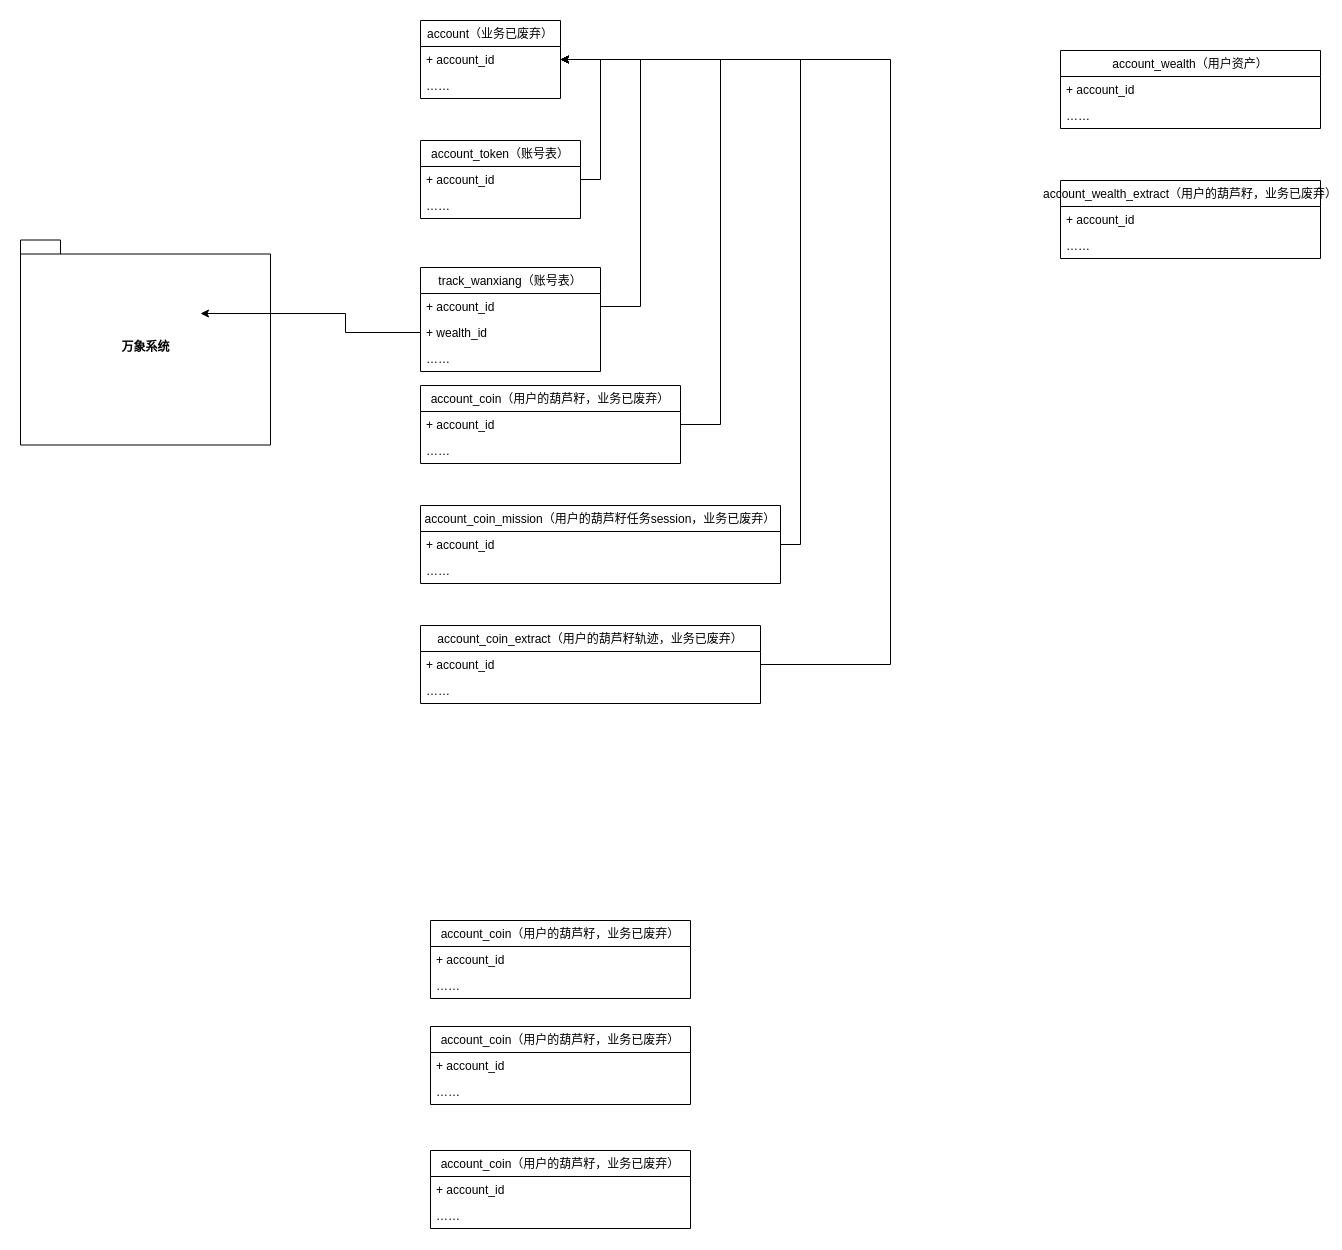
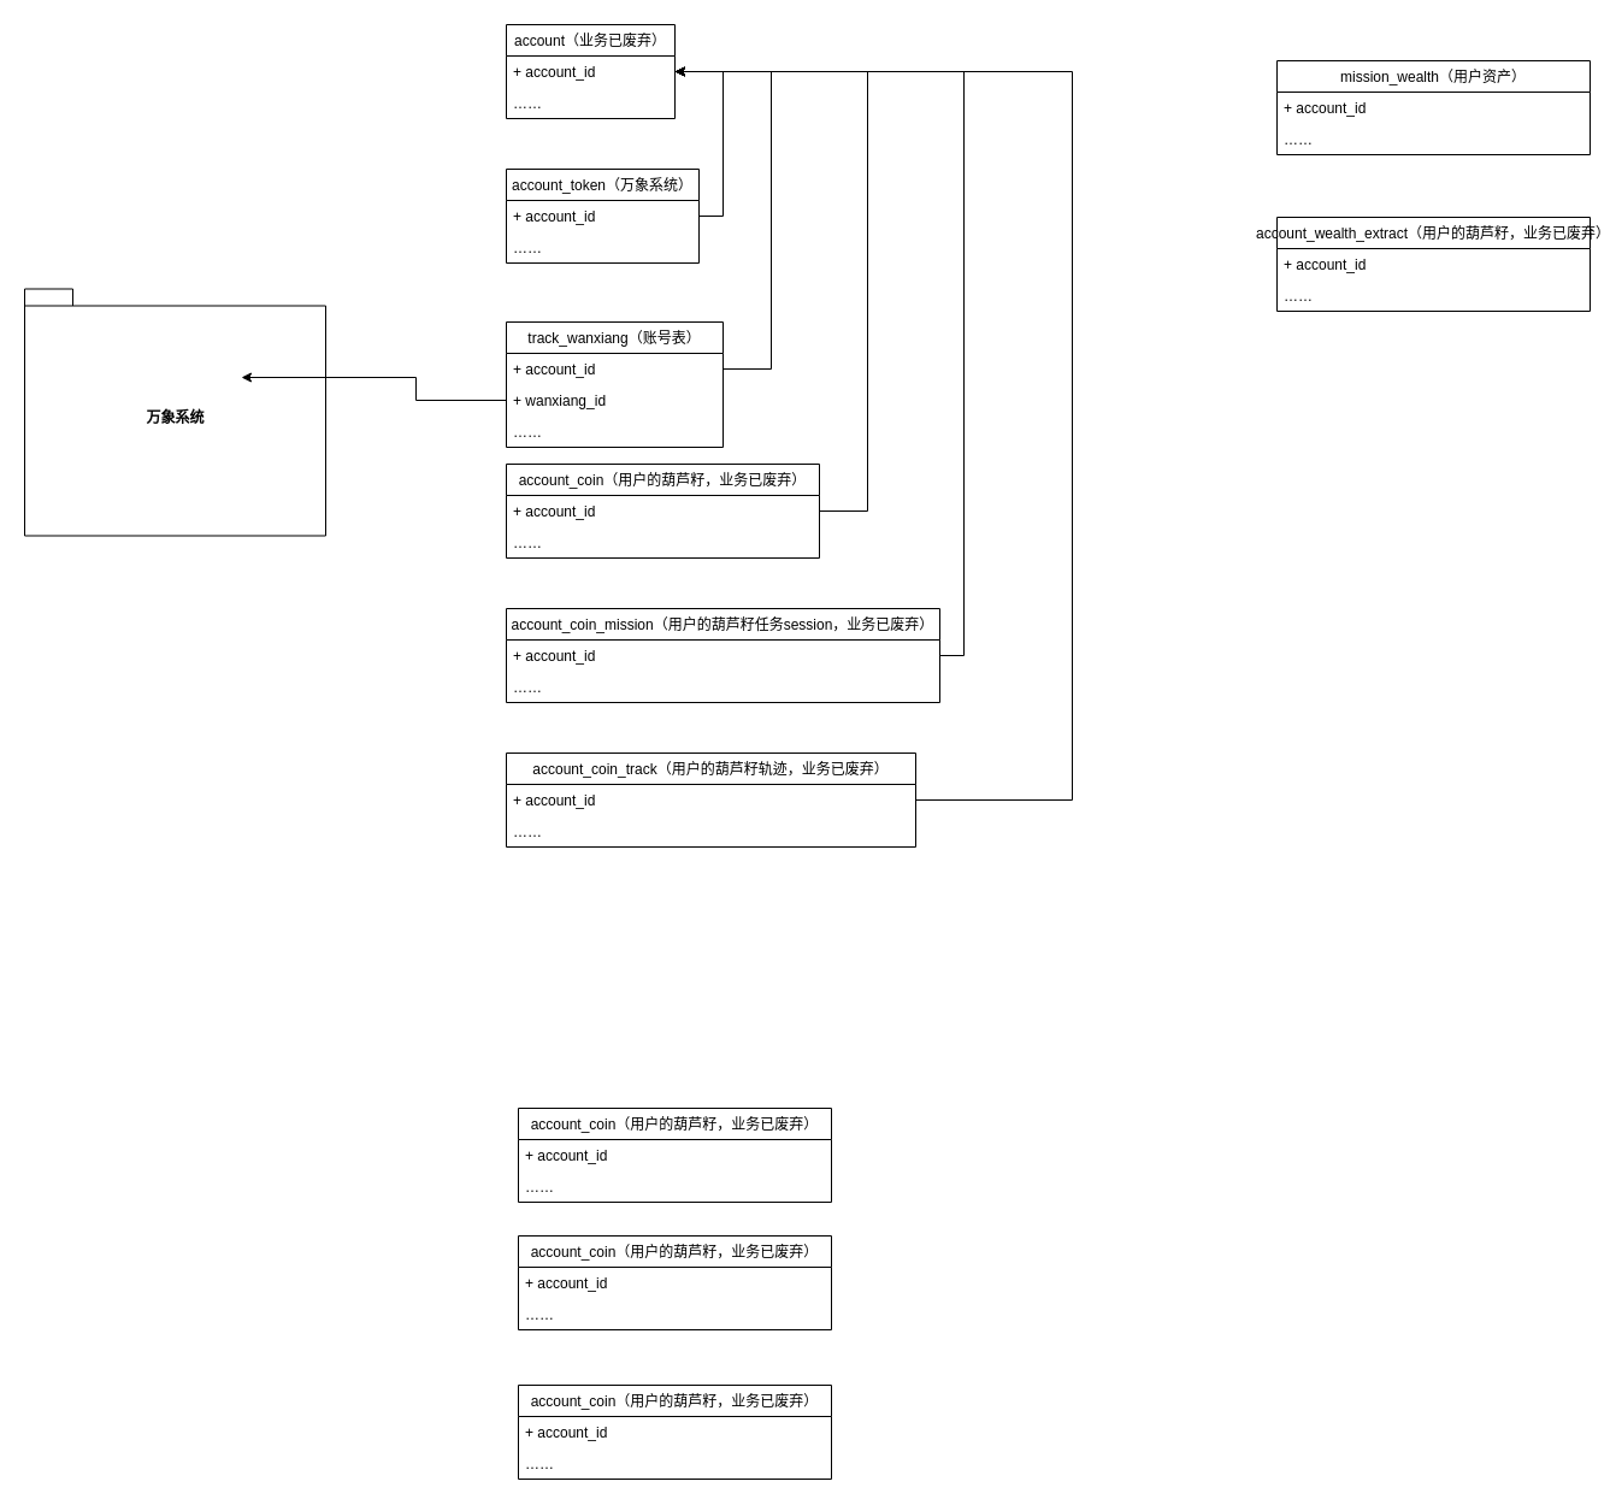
  <mxCell id="0" />
  <mxCell id="1" parent="0" />
  <mxCell id="2" value="account（业务已废弃）" style="swimlane;fontStyle=0;childLayout=stackLayout;horizontal=1;startSize=26;fillColor=none;horizontalStack=0;resizeParent=1;resizeParentMax=0;resizeLast=0;collapsible=1;marginBottom=0;" vertex="1" parent="1"><mxGeometry x="420" y="20" width="140" height="78" as="geometry" /></mxCell>
  <mxCell id="3" value="+ account_id" style="text;strokeColor=none;fillColor=none;align=left;verticalAlign=top;spacingLeft=4;spacingRight=4;overflow=hidden;rotatable=0;points=[[0,0.5],[1,0.5]];portConstraint=eastwest;" vertex="1" parent="2"><mxGeometry y="26" width="140" height="26" as="geometry" /></mxCell>
  <mxCell id="4" value="……" style="text;strokeColor=none;fillColor=none;align=left;verticalAlign=top;spacingLeft=4;spacingRight=4;overflow=hidden;rotatable=0;points=[[0,0.5],[1,0.5]];portConstraint=eastwest;" vertex="1" parent="2"><mxGeometry y="52" width="140" height="26" as="geometry" /></mxCell>
  <mxCell id="5" value="account_coin（用户的葫芦籽，业务已废弃）" style="swimlane;fontStyle=0;childLayout=stackLayout;horizontal=1;startSize=26;fillColor=none;horizontalStack=0;resizeParent=1;resizeParentMax=0;resizeLast=0;collapsible=1;marginBottom=0;" vertex="1" parent="1"><mxGeometry x="420" y="385" width="260" height="78" as="geometry" /></mxCell>
  <mxCell id="6" value="+ account_id" style="text;strokeColor=none;fillColor=none;align=left;verticalAlign=top;spacingLeft=4;spacingRight=4;overflow=hidden;rotatable=0;points=[[0,0.5],[1,0.5]];portConstraint=eastwest;" vertex="1" parent="5"><mxGeometry y="26" width="260" height="26" as="geometry" /></mxCell>
  <mxCell id="7" value="……" style="text;strokeColor=none;fillColor=none;align=left;verticalAlign=top;spacingLeft=4;spacingRight=4;overflow=hidden;rotatable=0;points=[[0,0.5],[1,0.5]];portConstraint=eastwest;" vertex="1" parent="5"><mxGeometry y="52" width="260" height="26" as="geometry" /></mxCell>
  <mxCell id="8" value="account_coin_mission（用户的葫芦籽任务session，业务已废弃）" style="swimlane;fontStyle=0;childLayout=stackLayout;horizontal=1;startSize=26;fillColor=none;horizontalStack=0;resizeParent=1;resizeParentMax=0;resizeLast=0;collapsible=1;marginBottom=0;" vertex="1" parent="1"><mxGeometry x="420" y="505" width="360" height="78" as="geometry" /></mxCell>
  <mxCell id="9" value="+ account_id" style="text;strokeColor=none;fillColor=none;align=left;verticalAlign=top;spacingLeft=4;spacingRight=4;overflow=hidden;rotatable=0;points=[[0,0.5],[1,0.5]];portConstraint=eastwest;" vertex="1" parent="8"><mxGeometry y="26" width="360" height="26" as="geometry" /></mxCell>
  <mxCell id="10" value="……" style="text;strokeColor=none;fillColor=none;align=left;verticalAlign=top;spacingLeft=4;spacingRight=4;overflow=hidden;rotatable=0;points=[[0,0.5],[1,0.5]];portConstraint=eastwest;" vertex="1" parent="8"><mxGeometry y="52" width="360" height="26" as="geometry" /></mxCell>
  <mxCell id="11" value="account_coin（用户的葫芦籽，业务已废弃）" style="swimlane;fontStyle=0;childLayout=stackLayout;horizontal=1;startSize=26;fillColor=none;horizontalStack=0;resizeParent=1;resizeParentMax=0;resizeLast=0;collapsible=1;marginBottom=0;" vertex="1" parent="1"><mxGeometry x="430" y="1150" width="260" height="78" as="geometry" /></mxCell>
  <mxCell id="12" value="+ account_id" style="text;strokeColor=none;fillColor=none;align=left;verticalAlign=top;spacingLeft=4;spacingRight=4;overflow=hidden;rotatable=0;points=[[0,0.5],[1,0.5]];portConstraint=eastwest;" vertex="1" parent="11"><mxGeometry y="26" width="260" height="26" as="geometry" /></mxCell>
  <mxCell id="13" value="……" style="text;strokeColor=none;fillColor=none;align=left;verticalAlign=top;spacingLeft=4;spacingRight=4;overflow=hidden;rotatable=0;points=[[0,0.5],[1,0.5]];portConstraint=eastwest;" vertex="1" parent="11"><mxGeometry y="52" width="260" height="26" as="geometry" /></mxCell>
  <mxCell id="14" value="account_coin（用户的葫芦籽，业务已废弃）" style="swimlane;fontStyle=0;childLayout=stackLayout;horizontal=1;startSize=26;fillColor=none;horizontalStack=0;resizeParent=1;resizeParentMax=0;resizeLast=0;collapsible=1;marginBottom=0;" vertex="1" parent="1"><mxGeometry x="430" y="920" width="260" height="78" as="geometry" /></mxCell>
  <mxCell id="15" value="+ account_id" style="text;strokeColor=none;fillColor=none;align=left;verticalAlign=top;spacingLeft=4;spacingRight=4;overflow=hidden;rotatable=0;points=[[0,0.5],[1,0.5]];portConstraint=eastwest;" vertex="1" parent="14"><mxGeometry y="26" width="260" height="26" as="geometry" /></mxCell>
  <mxCell id="16" value="……" style="text;strokeColor=none;fillColor=none;align=left;verticalAlign=top;spacingLeft=4;spacingRight=4;overflow=hidden;rotatable=0;points=[[0,0.5],[1,0.5]];portConstraint=eastwest;" vertex="1" parent="14"><mxGeometry y="52" width="260" height="26" as="geometry" /></mxCell>
  <mxCell id="17" value="account_coin（用户的葫芦籽，业务已废弃）" style="swimlane;fontStyle=0;childLayout=stackLayout;horizontal=1;startSize=26;fillColor=none;horizontalStack=0;resizeParent=1;resizeParentMax=0;resizeLast=0;collapsible=1;marginBottom=0;" vertex="1" parent="1"><mxGeometry x="430" y="1026" width="260" height="78" as="geometry" /></mxCell>
  <mxCell id="18" value="+ account_id" style="text;strokeColor=none;fillColor=none;align=left;verticalAlign=top;spacingLeft=4;spacingRight=4;overflow=hidden;rotatable=0;points=[[0,0.5],[1,0.5]];portConstraint=eastwest;" vertex="1" parent="17"><mxGeometry y="26" width="260" height="26" as="geometry" /></mxCell>
  <mxCell id="19" value="……" style="text;strokeColor=none;fillColor=none;align=left;verticalAlign=top;spacingLeft=4;spacingRight=4;overflow=hidden;rotatable=0;points=[[0,0.5],[1,0.5]];portConstraint=eastwest;" vertex="1" parent="17"><mxGeometry y="52" width="260" height="26" as="geometry" /></mxCell>
- <mxCell id="20" value="account_coin_extract（用户的葫芦籽轨迹，业务已废弃）" style="swimlane;fontStyle=0;childLayout=stackLayout;horizontal=1;startSize=26;fillColor=none;horizontalStack=0;resizeParent=1;resizeParentMax=0;resizeLast=0;collapsible=1;marginBottom=0;" vertex="1" parent="1"><mxGeometry x="420" y="625" width="340" height="78" as="geometry" /></mxCell>
+ <mxCell id="20" value="account_coin_track（用户的葫芦籽轨迹，业务已废弃）" style="swimlane;fontStyle=0;childLayout=stackLayout;horizontal=1;startSize=26;fillColor=none;horizontalStack=0;resizeParent=1;resizeParentMax=0;resizeLast=0;collapsible=1;marginBottom=0;" vertex="1" parent="1"><mxGeometry x="420" y="625" width="340" height="78" as="geometry" /></mxCell>
  <mxCell id="21" value="+ account_id" style="text;strokeColor=none;fillColor=none;align=left;verticalAlign=top;spacingLeft=4;spacingRight=4;overflow=hidden;rotatable=0;points=[[0,0.5],[1,0.5]];portConstraint=eastwest;" vertex="1" parent="20"><mxGeometry y="26" width="340" height="26" as="geometry" /></mxCell>
  <mxCell id="22" value="……" style="text;strokeColor=none;fillColor=none;align=left;verticalAlign=top;spacingLeft=4;spacingRight=4;overflow=hidden;rotatable=0;points=[[0,0.5],[1,0.5]];portConstraint=eastwest;" vertex="1" parent="20"><mxGeometry y="52" width="340" height="26" as="geometry" /></mxCell>
  <mxCell id="23" style="edgeStyle=orthogonalEdgeStyle;rounded=0;orthogonalLoop=1;jettySize=auto;html=1;exitX=1;exitY=0.5;exitDx=0;exitDy=0;entryX=1;entryY=0.5;entryDx=0;entryDy=0;" edge="1" parent="1" source="9" target="3"><mxGeometry relative="1" as="geometry" /></mxCell>
  <mxCell id="24" style="edgeStyle=orthogonalEdgeStyle;rounded=0;orthogonalLoop=1;jettySize=auto;html=1;exitX=1;exitY=0.5;exitDx=0;exitDy=0;entryX=1;entryY=0.5;entryDx=0;entryDy=0;" edge="1" parent="1" source="6" target="3"><mxGeometry relative="1" as="geometry"><Array as="points"><mxPoint x="720" y="424" /><mxPoint x="720" y="59" /></Array></mxGeometry></mxCell>
  <mxCell id="25" style="edgeStyle=orthogonalEdgeStyle;rounded=0;orthogonalLoop=1;jettySize=auto;html=1;exitX=1;exitY=0.5;exitDx=0;exitDy=0;entryX=1;entryY=0.5;entryDx=0;entryDy=0;" edge="1" parent="1" source="21" target="3"><mxGeometry relative="1" as="geometry"><Array as="points"><mxPoint x="890" y="664" /><mxPoint x="890" y="59" /></Array></mxGeometry></mxCell>
- <mxCell id="26" value="account_token（账号表）" style="swimlane;fontStyle=0;childLayout=stackLayout;horizontal=1;startSize=26;fillColor=none;horizontalStack=0;resizeParent=1;resizeParentMax=0;resizeLast=0;collapsible=1;marginBottom=0;" vertex="1" parent="1"><mxGeometry x="420" y="140" width="160" height="78" as="geometry" /></mxCell>
+ <mxCell id="26" value="account_token（万象系统）" style="swimlane;fontStyle=0;childLayout=stackLayout;horizontal=1;startSize=26;fillColor=none;horizontalStack=0;resizeParent=1;resizeParentMax=0;resizeLast=0;collapsible=1;marginBottom=0;" vertex="1" parent="1"><mxGeometry x="420" y="140" width="160" height="78" as="geometry" /></mxCell>
  <mxCell id="27" value="+ account_id" style="text;strokeColor=none;fillColor=none;align=left;verticalAlign=top;spacingLeft=4;spacingRight=4;overflow=hidden;rotatable=0;points=[[0,0.5],[1,0.5]];portConstraint=eastwest;" vertex="1" parent="26"><mxGeometry y="26" width="160" height="26" as="geometry" /></mxCell>
  <mxCell id="28" value="……" style="text;strokeColor=none;fillColor=none;align=left;verticalAlign=top;spacingLeft=4;spacingRight=4;overflow=hidden;rotatable=0;points=[[0,0.5],[1,0.5]];portConstraint=eastwest;" vertex="1" parent="26"><mxGeometry y="52" width="160" height="26" as="geometry" /></mxCell>
  <mxCell id="29" style="edgeStyle=orthogonalEdgeStyle;rounded=0;orthogonalLoop=1;jettySize=auto;html=1;exitX=1;exitY=0.5;exitDx=0;exitDy=0;entryX=1;entryY=0.5;entryDx=0;entryDy=0;" edge="1" parent="1" source="27" target="3"><mxGeometry relative="1" as="geometry" /></mxCell>
  <mxCell id="30" value="track_wanxiang（账号表）" style="swimlane;fontStyle=0;childLayout=stackLayout;horizontal=1;startSize=26;fillColor=none;horizontalStack=0;resizeParent=1;resizeParentMax=0;resizeLast=0;collapsible=1;marginBottom=0;" vertex="1" parent="1"><mxGeometry x="420" y="267" width="180" height="104" as="geometry" /></mxCell>
  <mxCell id="31" value="+ account_id" style="text;strokeColor=none;fillColor=none;align=left;verticalAlign=top;spacingLeft=4;spacingRight=4;overflow=hidden;rotatable=0;points=[[0,0.5],[1,0.5]];portConstraint=eastwest;" vertex="1" parent="30"><mxGeometry y="26" width="180" height="26" as="geometry" /></mxCell>
- <mxCell id="32" value="+ wealth_id" style="text;strokeColor=none;fillColor=none;align=left;verticalAlign=top;spacingLeft=4;spacingRight=4;overflow=hidden;rotatable=0;points=[[0,0.5],[1,0.5]];portConstraint=eastwest;" vertex="1" parent="30"><mxGeometry y="52" width="180" height="26" as="geometry" /></mxCell>
+ <mxCell id="32" value="+ wanxiang_id" style="text;strokeColor=none;fillColor=none;align=left;verticalAlign=top;spacingLeft=4;spacingRight=4;overflow=hidden;rotatable=0;points=[[0,0.5],[1,0.5]];portConstraint=eastwest;" vertex="1" parent="30"><mxGeometry y="52" width="180" height="26" as="geometry" /></mxCell>
  <mxCell id="33" value="……" style="text;strokeColor=none;fillColor=none;align=left;verticalAlign=top;spacingLeft=4;spacingRight=4;overflow=hidden;rotatable=0;points=[[0,0.5],[1,0.5]];portConstraint=eastwest;" vertex="1" parent="30"><mxGeometry y="78" width="180" height="26" as="geometry" /></mxCell>
  <mxCell id="34" style="edgeStyle=orthogonalEdgeStyle;rounded=0;orthogonalLoop=1;jettySize=auto;html=1;exitX=1;exitY=0.5;exitDx=0;exitDy=0;entryX=1;entryY=0.5;entryDx=0;entryDy=0;" edge="1" parent="1" source="32" target="3"><mxGeometry relative="1" as="geometry"><Array as="points"><mxPoint x="640" y="306" /><mxPoint x="640" y="59" /></Array></mxGeometry></mxCell>
  <mxCell id="35" value="万象系统" style="shape=folder;fontStyle=1;spacingTop=10;tabWidth=40;tabHeight=14;tabPosition=left;html=1;" vertex="1" parent="1"><mxGeometry x="20" y="239.5" width="250" height="205" as="geometry" /></mxCell>
  <mxCell id="36" style="edgeStyle=orthogonalEdgeStyle;rounded=0;orthogonalLoop=1;jettySize=auto;html=1;exitX=0;exitY=0.5;exitDx=0;exitDy=0;entryX=0;entryY=0;entryDx=180;entryDy=73.5;entryPerimeter=0;" edge="1" parent="1" source="32" target="35"><mxGeometry relative="1" as="geometry" /></mxCell>
- <mxCell id="37" value="account_wealth（用户资产）" style="swimlane;fontStyle=0;childLayout=stackLayout;horizontal=1;startSize=26;fillColor=none;horizontalStack=0;resizeParent=1;resizeParentMax=0;resizeLast=0;collapsible=1;marginBottom=0;" vertex="1" parent="1"><mxGeometry x="1060" y="50" width="260" height="78" as="geometry" /></mxCell>
+ <mxCell id="37" value="mission_wealth（用户资产）" style="swimlane;fontStyle=0;childLayout=stackLayout;horizontal=1;startSize=26;fillColor=none;horizontalStack=0;resizeParent=1;resizeParentMax=0;resizeLast=0;collapsible=1;marginBottom=0;" vertex="1" parent="1"><mxGeometry x="1060" y="50" width="260" height="78" as="geometry" /></mxCell>
  <mxCell id="38" value="+ account_id" style="text;strokeColor=none;fillColor=none;align=left;verticalAlign=top;spacingLeft=4;spacingRight=4;overflow=hidden;rotatable=0;points=[[0,0.5],[1,0.5]];portConstraint=eastwest;" vertex="1" parent="37"><mxGeometry y="26" width="260" height="26" as="geometry" /></mxCell>
  <mxCell id="39" value="……" style="text;strokeColor=none;fillColor=none;align=left;verticalAlign=top;spacingLeft=4;spacingRight=4;overflow=hidden;rotatable=0;points=[[0,0.5],[1,0.5]];portConstraint=eastwest;" vertex="1" parent="37"><mxGeometry y="52" width="260" height="26" as="geometry" /></mxCell>
  <mxCell id="40" value="account_wealth_extract（用户的葫芦籽，业务已废弃）" style="swimlane;fontStyle=0;childLayout=stackLayout;horizontal=1;startSize=26;fillColor=none;horizontalStack=0;resizeParent=1;resizeParentMax=0;resizeLast=0;collapsible=1;marginBottom=0;" vertex="1" parent="1"><mxGeometry x="1060" y="180" width="260" height="78" as="geometry" /></mxCell>
  <mxCell id="41" value="+ account_id" style="text;strokeColor=none;fillColor=none;align=left;verticalAlign=top;spacingLeft=4;spacingRight=4;overflow=hidden;rotatable=0;points=[[0,0.5],[1,0.5]];portConstraint=eastwest;" vertex="1" parent="40"><mxGeometry y="26" width="260" height="26" as="geometry" /></mxCell>
  <mxCell id="42" value="……" style="text;strokeColor=none;fillColor=none;align=left;verticalAlign=top;spacingLeft=4;spacingRight=4;overflow=hidden;rotatable=0;points=[[0,0.5],[1,0.5]];portConstraint=eastwest;" vertex="1" parent="40"><mxGeometry y="52" width="260" height="26" as="geometry" /></mxCell>
